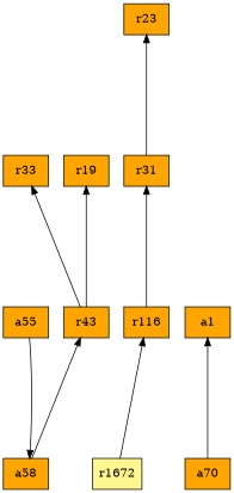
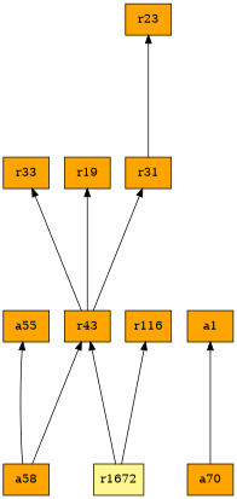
  digraph {
    rankdir=BT
    ranksep=2.0
    node [fillcolor=orange shape=record style=filled]
    n1 [label="{r116}"]
    n2 [label="{r33}"]
    n3 [label="{a1}"]
    n4 [label="{a58}"]
    n5 [label="{a55}"]
    n6 [label="{r43}"]
    n7 [label="{a70}"]
    n8 [label="{r19}"]
    n9 [label="{r23}"]
    n10 [label="{r31}"]
    n11 [fillcolor=khaki1 label="{r1672}"]
-   n5 -> n4
+   n4 -> n5
    n4 -> n6
    n6 -> n2
    n6 -> n8
-   n1 -> n10
+   n6 -> n10
    n7 -> n3
    n10 -> n9
    n11 -> n1
+   n11 -> n6
  }
